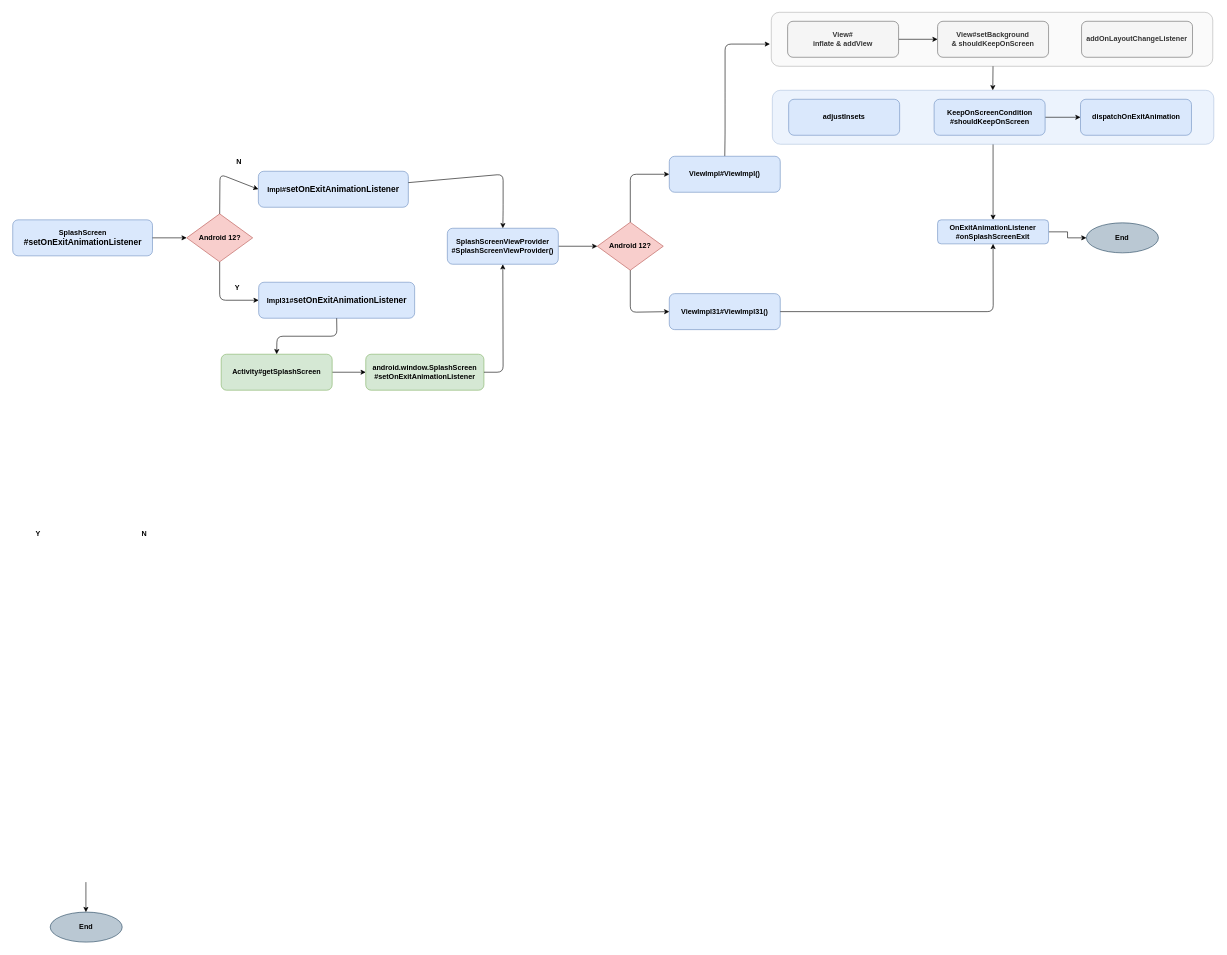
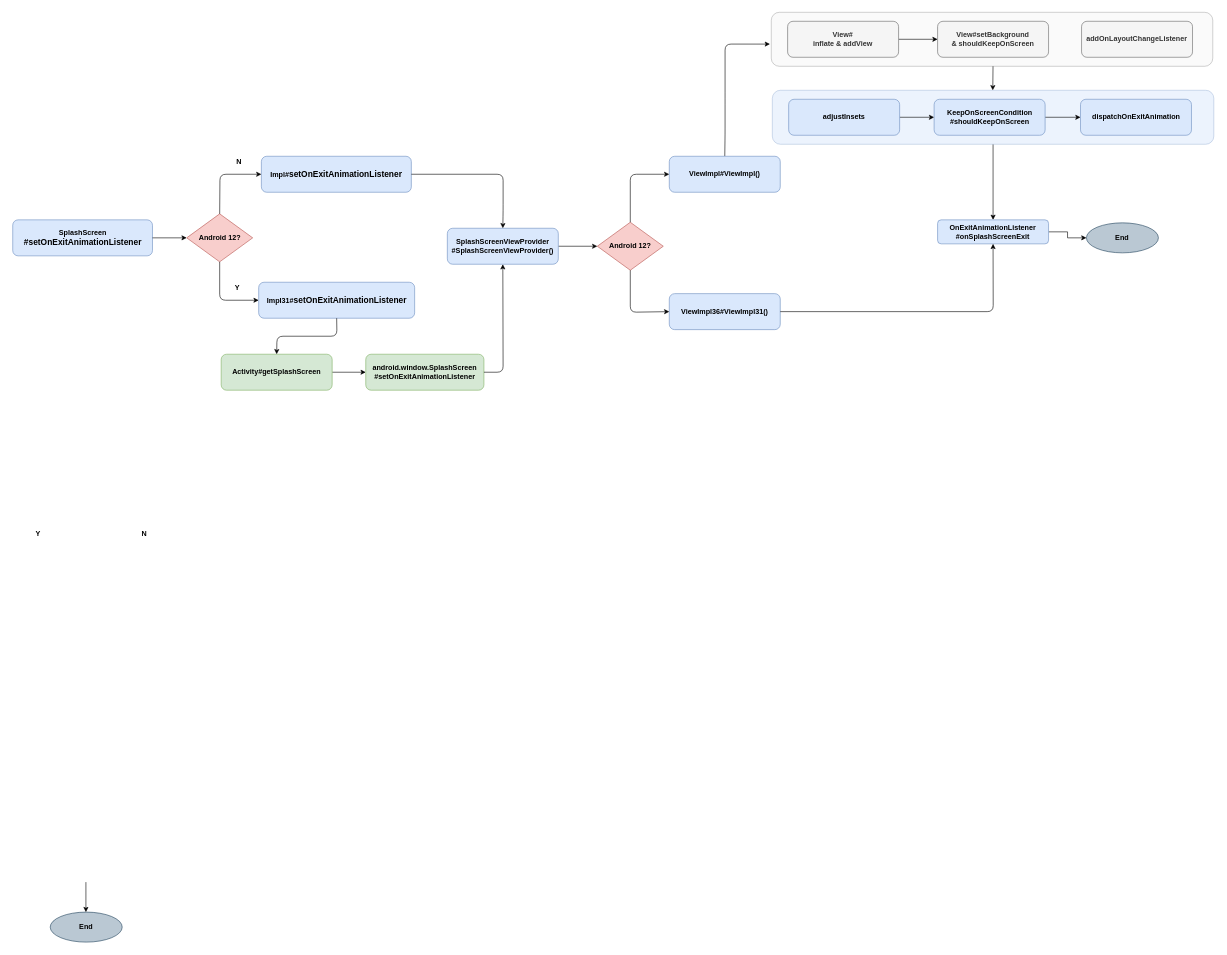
  <mxCell id="0" />
  <mxCell id="1" parent="0" />
  <mxCell id="2" value="" style="edgeStyle=orthogonalEdgeStyle;rounded=0;orthogonalLoop=1;jettySize=auto;html=1;" edge="1" parent="1" source="3" target="24"><mxGeometry relative="1" as="geometry" /></mxCell>
  <mxCell id="3" value="" style="rounded=1;whiteSpace=wrap;html=1;strokeColor=#6c8ebf;fillColor=#dae8fc;opacity=50;fontStyle=1" parent="1" vertex="1"><mxGeometry x="1286.75" y="150" width="736" height="90" as="geometry" /></mxCell>
  <mxCell id="4" value="" style="rounded=1;whiteSpace=wrap;html=1;strokeColor=#666666;fontColor=#333333;fillColor=#f5f5f5;opacity=50;fontStyle=1" parent="1" vertex="1"><mxGeometry x="1285" y="20" width="736" height="90" as="geometry" /></mxCell>
  <mxCell id="5" value="SplashScreen&lt;div style=&quot;text-align: justify&quot;&gt;&lt;font style=&quot;font-size: 14px&quot;&gt;#&lt;/font&gt;&lt;span style=&quot;font-size: 14px&quot;&gt;setOnExitAnimationListener&lt;/span&gt;&lt;/div&gt;" style="rounded=1;whiteSpace=wrap;html=1;fillColor=#dae8fc;strokeColor=#6c8ebf;fontStyle=1" parent="1" vertex="1"><mxGeometry x="20.5" y="366" width="233" height="60" as="geometry" /></mxCell>
  <mxCell id="6" value="Impl31#&lt;span style=&quot;font-size: 14px ; text-align: justify&quot;&gt;setOnExitAnimationListener&lt;/span&gt;" style="rounded=1;whiteSpace=wrap;html=1;fillColor=#dae8fc;strokeColor=#6c8ebf;fontStyle=1" parent="1" vertex="1"><mxGeometry x="430.5" y="470" width="260" height="60" as="geometry" /></mxCell>
  <mxCell id="7" value="Android 12?" style="rhombus;whiteSpace=wrap;html=1;fillColor=#f8cecc;strokeColor=#b85450;fontStyle=1" parent="1" vertex="1"><mxGeometry x="310.5" y="356" width="110" height="80" as="geometry" /></mxCell>
  <mxCell id="8" value="" style="endArrow=classic;html=1;fontStyle=1;entryX=0;entryY=0.5;entryDx=0;entryDy=0;exitX=1;exitY=0.5;exitDx=0;exitDy=0;" parent="1" edge="1" target="7" source="5"><mxGeometry width="50" height="50" relative="1" as="geometry"><mxPoint x="250.5" y="406" as="sourcePoint" /><mxPoint x="360.5" y="366" as="targetPoint" /></mxGeometry></mxCell>
  <mxCell id="9" value="Y" style="text;html=1;strokeColor=none;fillColor=none;align=center;verticalAlign=middle;whiteSpace=wrap;rounded=0;fontStyle=1" parent="1" vertex="1"><mxGeometry x="375" y="470" width="40" height="20" as="geometry" /></mxCell>
  <mxCell id="10" value="N" style="text;html=1;strokeColor=none;fillColor=none;align=center;verticalAlign=middle;whiteSpace=wrap;rounded=0;fontStyle=1" parent="1" vertex="1"><mxGeometry x="378.25" y="260" width="40" height="20" as="geometry" /></mxCell>
- <mxCell id="11" value="Impl#&lt;span style=&quot;font-size: 14px ; text-align: justify&quot;&gt;setOnExitAnimationListener&lt;/span&gt;" style="rounded=1;whiteSpace=wrap;html=1;fillColor=#dae8fc;strokeColor=#6c8ebf;fontStyle=1" parent="1" vertex="1"><mxGeometry x="430" y="285" width="250" height="60" as="geometry" /></mxCell>
+ <mxCell id="11" value="Impl#&lt;span style=&quot;font-size: 14px ; text-align: justify&quot;&gt;setOnExitAnimationListener&lt;/span&gt;" style="rounded=1;whiteSpace=wrap;html=1;fillColor=#dae8fc;strokeColor=#6c8ebf;fontStyle=1" parent="1" vertex="1"><mxGeometry x="435" y="260" width="250" height="60" as="geometry" /></mxCell>
  <mxCell id="12" value="" style="edgeStyle=orthogonalEdgeStyle;rounded=0;orthogonalLoop=1;jettySize=auto;html=1;" parent="1" source="13" target="14" edge="1"><mxGeometry relative="1" as="geometry" /></mxCell>
  <mxCell id="13" value="Activity#getSplashScreen" style="rounded=1;whiteSpace=wrap;html=1;fillColor=#d5e8d4;strokeColor=#82b366;fontStyle=1" parent="1" vertex="1"><mxGeometry x="368" y="590" width="185" height="60" as="geometry" /></mxCell>
  <mxCell id="14" value="android.window.SplashScreen&lt;br&gt;#setOnExitAnimationListener" style="rounded=1;whiteSpace=wrap;html=1;fillColor=#d5e8d4;strokeColor=#82b366;fontStyle=1" parent="1" vertex="1"><mxGeometry x="609" y="590" width="197" height="60" as="geometry" /></mxCell>
  <mxCell id="15" value="" style="endArrow=classic;html=1;fontStyle=1;exitX=0.5;exitY=1;exitDx=0;exitDy=0;" parent="1" source="7" edge="1"><mxGeometry width="50" height="50" relative="1" as="geometry"><mxPoint x="360.5" y="460" as="sourcePoint" /><mxPoint x="430.5" y="500" as="targetPoint" /><Array as="points"><mxPoint x="365.5" y="500" /></Array></mxGeometry></mxCell>
  <mxCell id="16" value="" style="endArrow=classic;html=1;entryX=0.5;entryY=0;entryDx=0;entryDy=0;fontStyle=1;" parent="1" target="18" edge="1" source="11"><mxGeometry width="50" height="50" relative="1" as="geometry"><mxPoint x="277.5" y="730" as="sourcePoint" /><mxPoint x="329" y="725" as="targetPoint" /><Array as="points"><mxPoint x="838" y="290" /><mxPoint x="838" y="350" /></Array></mxGeometry></mxCell>
  <mxCell id="17" value="" style="edgeStyle=orthogonalEdgeStyle;rounded=0;orthogonalLoop=1;jettySize=auto;html=1;" edge="1" parent="1" source="18" target="20"><mxGeometry relative="1" as="geometry" /></mxCell>
  <mxCell id="18" value="&lt;span style=&quot;color: rgb(0 , 0 , 0)&quot;&gt;SplashScreenViewProvider&lt;br&gt;#&lt;/span&gt;&lt;span style=&quot;color: rgb(0 , 0 , 0)&quot;&gt;SplashScreenViewProvider()&lt;/span&gt;" style="rounded=1;whiteSpace=wrap;html=1;fillColor=#dae8fc;strokeColor=#6c8ebf;fontStyle=1" parent="1" vertex="1"><mxGeometry x="745" y="380" width="185" height="60" as="geometry" /></mxCell>
  <mxCell id="19" value="" style="endArrow=classic;html=1;exitX=0.5;exitY=0;exitDx=0;exitDy=0;entryX=0;entryY=0.5;entryDx=0;entryDy=0;fontStyle=1" parent="1" source="7" target="11" edge="1"><mxGeometry width="50" height="50" relative="1" as="geometry"><mxPoint x="305.5" y="520" as="sourcePoint" /><mxPoint x="193.5" y="600" as="targetPoint" /><Array as="points"><mxPoint x="366" y="290" /></Array></mxGeometry></mxCell>
  <mxCell id="20" value="Android 12?" style="rhombus;whiteSpace=wrap;html=1;fillColor=#f8cecc;strokeColor=#b85450;fontStyle=1" parent="1" vertex="1"><mxGeometry x="995" y="370" width="110" height="80" as="geometry" /></mxCell>
  <mxCell id="21" value="N" style="text;html=1;strokeColor=none;fillColor=none;align=center;verticalAlign=middle;whiteSpace=wrap;rounded=0;fontStyle=1" parent="1" vertex="1"><mxGeometry x="219.5" y="880" width="40" height="20" as="geometry" /></mxCell>
- <mxCell id="22" value="ViewImpl31#ViewImpl31()" style="rounded=1;whiteSpace=wrap;html=1;fillColor=#dae8fc;strokeColor=#6c8ebf;fontStyle=1" parent="1" vertex="1"><mxGeometry x="1115" y="489" width="185" height="60" as="geometry" /></mxCell>
+ <mxCell id="22" value="ViewImpl36#ViewImpl31()" style="rounded=1;whiteSpace=wrap;html=1;fillColor=#dae8fc;strokeColor=#6c8ebf;fontStyle=1" parent="1" vertex="1"><mxGeometry x="1115" y="489" width="185" height="60" as="geometry" /></mxCell>
  <mxCell id="23" value="" style="edgeStyle=orthogonalEdgeStyle;rounded=0;orthogonalLoop=1;jettySize=auto;html=1;" edge="1" parent="1" source="24" target="44"><mxGeometry relative="1" as="geometry" /></mxCell>
  <mxCell id="24" value="OnExitAnimationListener&lt;br&gt;#onSplashScreenExit" style="rounded=1;whiteSpace=wrap;html=1;fillColor=#dae8fc;strokeColor=#6c8ebf;fontStyle=1" parent="1" vertex="1"><mxGeometry x="1562.25" y="366" width="185" height="40" as="geometry" /></mxCell>
  <mxCell id="25" value="End" style="ellipse;whiteSpace=wrap;html=1;fillColor=#bac8d3;strokeColor=#23445d;fontStyle=1" parent="1" vertex="1"><mxGeometry x="83" y="1520" width="120" height="50" as="geometry" /></mxCell>
  <mxCell id="26" value="" style="endArrow=classic;html=1;exitX=0.5;exitY=1;exitDx=0;exitDy=0;fontStyle=1" parent="1" edge="1"><mxGeometry width="50" height="50" relative="1" as="geometry"><mxPoint x="142.5" y="1470" as="sourcePoint" /><mxPoint x="142.5" y="1520" as="targetPoint" /></mxGeometry></mxCell>
  <mxCell id="27" value="Y" style="text;html=1;strokeColor=none;fillColor=none;align=center;verticalAlign=middle;whiteSpace=wrap;rounded=0;fontStyle=1" parent="1" vertex="1"><mxGeometry x="43" y="880" width="40" height="20" as="geometry" /></mxCell>
  <mxCell id="28" value="" style="endArrow=classic;html=1;fontStyle=1;entryX=0.5;entryY=1;entryDx=0;entryDy=0;exitX=1;exitY=0.5;exitDx=0;exitDy=0;" parent="1" edge="1" target="18" source="14"><mxGeometry width="50" height="50" relative="1" as="geometry"><mxPoint x="-15" y="750" as="sourcePoint" /><mxPoint x="305" y="741" as="targetPoint" /><Array as="points"><mxPoint x="838" y="620" /></Array></mxGeometry></mxCell>
  <mxCell id="29" value="" style="edgeStyle=orthogonalEdgeStyle;rounded=0;orthogonalLoop=1;jettySize=auto;html=1;" parent="1" source="30" target="39" edge="1"><mxGeometry relative="1" as="geometry" /></mxCell>
  <mxCell id="30" value="View#&lt;br&gt;inflate &amp;amp; addView" style="rounded=1;whiteSpace=wrap;html=1;fillColor=#f5f5f5;strokeColor=#666666;fontColor=#333333;fontStyle=1" parent="1" vertex="1"><mxGeometry x="1312.25" y="35" width="185" height="60" as="geometry" /></mxCell>
+ <mxCell id="31" value="" style="edgeStyle=orthogonalEdgeStyle;rounded=0;orthogonalLoop=1;jettySize=auto;html=1;fontStyle=1" parent="1" source="32" target="34" edge="1"><mxGeometry relative="1" as="geometry" /></mxCell>
  <mxCell id="32" value="adjustInsets" style="rounded=1;whiteSpace=wrap;html=1;fillColor=#dae8fc;strokeColor=#6c8ebf;fontStyle=1" parent="1" vertex="1"><mxGeometry x="1314" y="165" width="185" height="60" as="geometry" /></mxCell>
  <mxCell id="33" value="" style="edgeStyle=orthogonalEdgeStyle;rounded=0;orthogonalLoop=1;jettySize=auto;html=1;fontStyle=1" parent="1" source="34" target="35" edge="1"><mxGeometry relative="1" as="geometry" /></mxCell>
  <mxCell id="34" value="KeepOnScreenCondition&lt;br&gt;#shouldKeepOnScreen" style="rounded=1;whiteSpace=wrap;html=1;fillColor=#dae8fc;strokeColor=#6c8ebf;fontStyle=1" parent="1" vertex="1"><mxGeometry x="1556.5" y="165" width="185" height="60" as="geometry" /></mxCell>
  <mxCell id="35" value="dispatchOnExitAnimation" style="rounded=1;whiteSpace=wrap;html=1;fillColor=#dae8fc;strokeColor=#6c8ebf;fontStyle=1" parent="1" vertex="1"><mxGeometry x="1800.5" y="165" width="185" height="60" as="geometry" /></mxCell>
  <mxCell id="36" value="" style="endArrow=classic;html=1;fontStyle=1;entryX=0;entryY=0.5;entryDx=0;entryDy=0;exitX=0.5;exitY=1;exitDx=0;exitDy=0;" parent="1" edge="1" target="22" source="20"><mxGeometry width="50" height="50" relative="1" as="geometry"><mxPoint x="1059.58" y="530" as="sourcePoint" /><mxPoint x="1059.5" y="570" as="targetPoint" /><Array as="points"><mxPoint x="1050" y="520" /></Array></mxGeometry></mxCell>
  <mxCell id="37" value="" style="endArrow=classic;html=1;fontStyle=1;entryX=0;entryY=0.5;entryDx=0;entryDy=0;exitX=0.5;exitY=0;exitDx=0;exitDy=0;" parent="1" target="42" edge="1" source="20"><mxGeometry width="50" height="50" relative="1" as="geometry"><mxPoint x="1055" y="370" as="sourcePoint" /><mxPoint x="1095" y="370" as="targetPoint" /><Array as="points"><mxPoint x="1050" y="290" /></Array></mxGeometry></mxCell>
  <mxCell id="38" value="addOnLayoutChangeListener" style="rounded=1;whiteSpace=wrap;html=1;fillColor=#f5f5f5;strokeColor=#666666;fontColor=#333333;fontStyle=1" parent="1" vertex="1"><mxGeometry x="1802.25" y="35" width="185" height="60" as="geometry" /></mxCell>
  <mxCell id="39" value="View#setBackground&lt;br&gt;&amp;amp;&amp;nbsp;shouldKeepOnScreen" style="rounded=1;whiteSpace=wrap;html=1;fillColor=#f5f5f5;strokeColor=#666666;fontColor=#333333;fontStyle=1" parent="1" vertex="1"><mxGeometry x="1562.25" y="35" width="185" height="60" as="geometry" /></mxCell>
  <mxCell id="40" value="" style="endArrow=classic;html=1;fontStyle=1" parent="1" edge="1"><mxGeometry width="50" height="50" relative="1" as="geometry"><mxPoint x="1654.67" y="110" as="sourcePoint" /><mxPoint x="1654.25" y="150" as="targetPoint" /></mxGeometry></mxCell>
  <mxCell id="41" value="" style="endArrow=classic;html=1;fontStyle=1;entryX=-0.003;entryY=0.589;entryDx=0;entryDy=0;entryPerimeter=0;startArrow=none;exitX=0.5;exitY=0;exitDx=0;exitDy=0;" edge="1" parent="1" source="42" target="4"><mxGeometry width="50" height="50" relative="1" as="geometry"><mxPoint x="1195" y="330" as="sourcePoint" /><mxPoint x="1207.5" y="620" as="targetPoint" /><Array as="points"><mxPoint x="1208" y="223" /><mxPoint x="1208" y="163" /><mxPoint x="1208" y="73" /></Array></mxGeometry></mxCell>
  <mxCell id="42" value="ViewImpl#ViewImpl()" style="rounded=1;whiteSpace=wrap;html=1;fillColor=#dae8fc;strokeColor=#6c8ebf;fontStyle=1" parent="1" vertex="1"><mxGeometry x="1115" y="260" width="185" height="60" as="geometry" /></mxCell>
  <mxCell id="43" value="" style="endArrow=classic;html=1;fontStyle=1;entryX=0.5;entryY=1;entryDx=0;entryDy=0;exitX=1;exitY=0.5;exitDx=0;exitDy=0;" edge="1" parent="1" source="22" target="24"><mxGeometry width="50" height="50" relative="1" as="geometry"><mxPoint x="1472.25" y="500" as="sourcePoint" /><mxPoint x="1537.25" y="569" as="targetPoint" /><Array as="points"><mxPoint x="1655" y="519" /></Array></mxGeometry></mxCell>
  <mxCell id="44" value="End" style="ellipse;whiteSpace=wrap;html=1;fillColor=#bac8d3;strokeColor=#23445d;fontStyle=1" vertex="1" parent="1"><mxGeometry x="1810.38" y="371" width="120" height="50" as="geometry" /></mxCell>
  <mxCell id="45" value="" style="endArrow=classic;html=1;fontStyle=1;exitX=0.5;exitY=1;exitDx=0;exitDy=0;entryX=0.5;entryY=0;entryDx=0;entryDy=0;" edge="1" parent="1" source="6" target="13"><mxGeometry width="50" height="50" relative="1" as="geometry"><mxPoint x="375.5" y="446" as="sourcePoint" /><mxPoint x="440.5" y="510" as="targetPoint" /><Array as="points"><mxPoint x="561" y="560" /><mxPoint x="461" y="560" /></Array></mxGeometry></mxCell>
